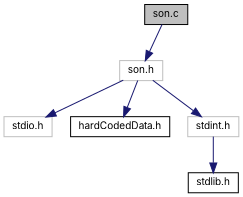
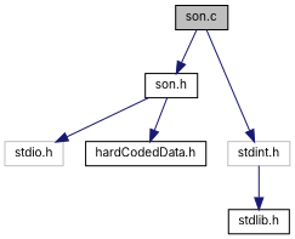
  digraph {
    fontname=Inter
    node [color=black fillcolor=white fontname=Inter fontsize=10 shape=record style=filled]
    edge [color=midnightblue fontname=Inter fontsize=10 labelfontname=Helvetica labelfontsize=10 style=solid]
    n1 [fillcolor=grey75 fontcolor=black height=0.2 label="son.c" width=0.4]
-   n2 [color=grey75 height=0.2 label="son.h" width=0.4]
+   n2 [height=0.2 label="son.h" width=0.4]
    n3 [color=grey75 height=0.2 label="stdio.h" width=0.4]
    n4 [color=grey75 height=0.2 label="stdint.h" width=0.4]
    n5 [height=0.2 label="hardCodedData.h" width=0.4]
    n6 [height=0.2 label="stdlib.h" width=0.4]
    n1 -> n2
    n2 -> n3
-   n2 -> n4
+   n1 -> n4
    n2 -> n5
    n4 -> n6
  }
